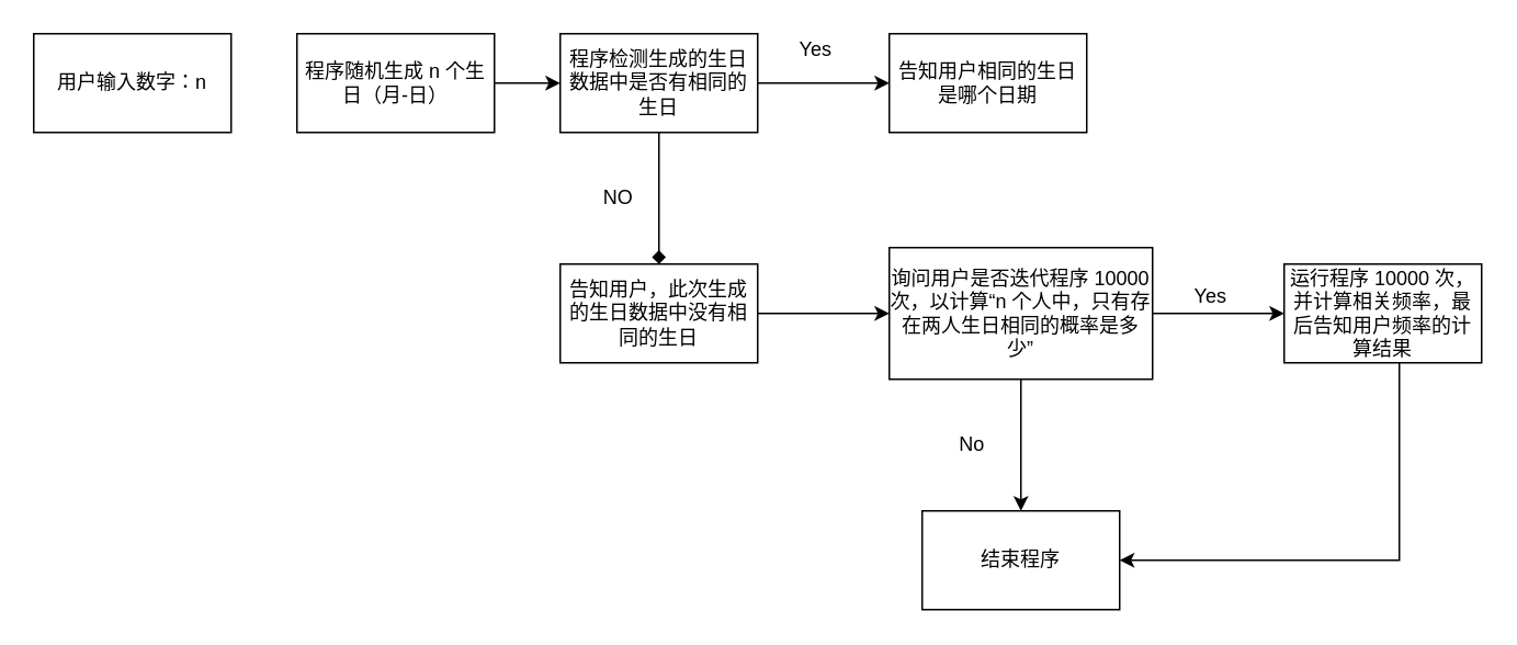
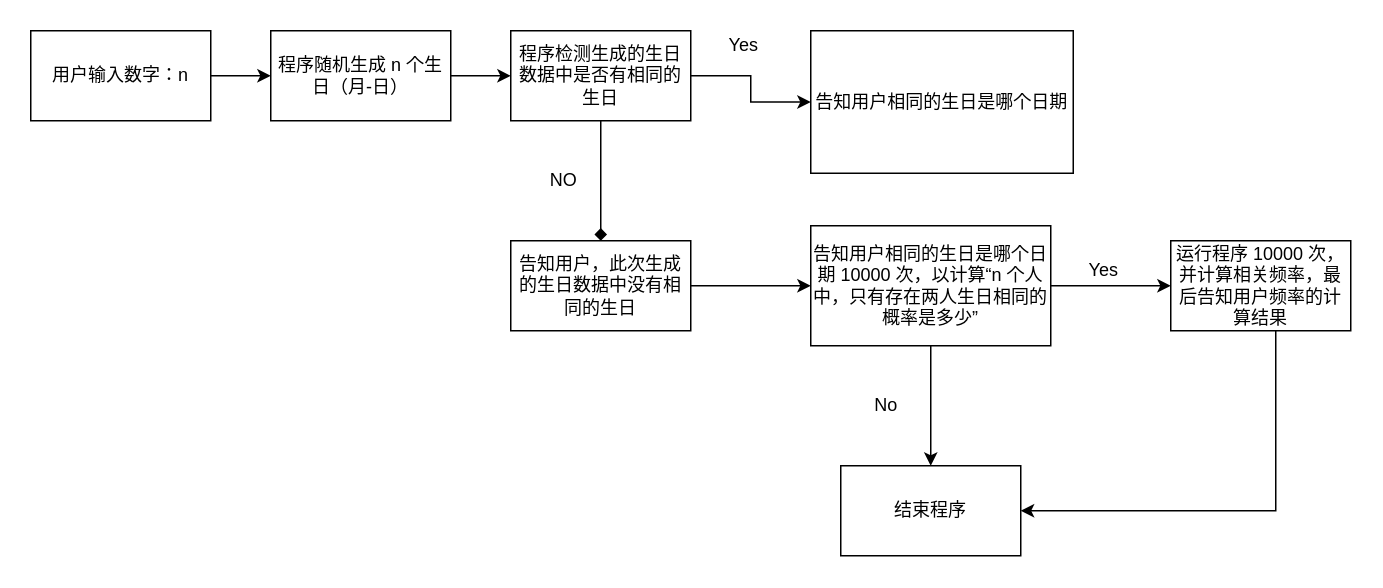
  <mxCell id="0" />
  <mxCell id="1" parent="0" />
+ <mxCell id="2" value="" style="edgeStyle=orthogonalEdgeStyle;rounded=0;orthogonalLoop=1;jettySize=auto;html=1;" edge="1" parent="1" source="3" target="5"><mxGeometry relative="1" as="geometry" /></mxCell>
  <mxCell id="3" value="用户输入数字：n" style="whiteSpace=wrap;html=1;" vertex="1" parent="1"><mxGeometry y="20" width="120" height="60" as="geometry" x="20" /></mxCell>
  <mxCell id="4" value="" style="edgeStyle=orthogonalEdgeStyle;rounded=0;orthogonalLoop=1;jettySize=auto;html=1;" edge="1" parent="1" source="5" target="8"><mxGeometry relative="1" as="geometry" /></mxCell>
  <mxCell id="5" value="程序随机生成 n 个生日（月-日）" style="whiteSpace=wrap;html=1;" vertex="1" parent="1"><mxGeometry x="180" y="20" width="120" height="60" as="geometry" /></mxCell>
  <mxCell id="6" value="" style="edgeStyle=orthogonalEdgeStyle;rounded=0;orthogonalLoop=1;jettySize=auto;html=1;endArrow=diamond;" edge="1" parent="1" source="8" target="10"><mxGeometry relative="1" as="geometry" /></mxCell>
  <mxCell id="7" value="" style="edgeStyle=orthogonalEdgeStyle;rounded=0;orthogonalLoop=1;jettySize=auto;html=1;" edge="1" parent="1" source="8" target="12"><mxGeometry relative="1" as="geometry" /></mxCell>
  <mxCell id="8" value="程序检测生成的生日数据中是否有相同的生日" style="whiteSpace=wrap;html=1;" vertex="1" parent="1"><mxGeometry x="340" y="20" width="120" height="60" as="geometry" /></mxCell>
  <mxCell id="9" value="" style="edgeStyle=orthogonalEdgeStyle;rounded=0;orthogonalLoop=1;jettySize=auto;html=1;" edge="1" parent="1" source="10" target="16"><mxGeometry relative="1" as="geometry" /></mxCell>
  <mxCell id="10" value="告知用户，此次生成的生日数据中没有相同的生日" style="whiteSpace=wrap;html=1;" vertex="1" parent="1"><mxGeometry x="340" y="160" width="120" height="60" as="geometry" /></mxCell>
  <mxCell id="11" value="NO" style="text;html=1;align=center;verticalAlign=middle;resizable=0;points=[];autosize=1;strokeColor=none;fillColor=none;" vertex="1" parent="1"><mxGeometry x="360" y="110" width="30" height="20" as="geometry" /></mxCell>
- <mxCell id="12" value="告知用户相同的生日是哪个日期" style="whiteSpace=wrap;html=1;" vertex="1" parent="1"><mxGeometry x="540" y="20" width="120" height="60" as="geometry" /></mxCell>
+ <mxCell id="12" value="告知用户相同的生日是哪个日期" style="whiteSpace=wrap;html=1;" vertex="1" parent="1"><mxGeometry x="540" y="20" width="175" height="95" as="geometry" /></mxCell>
  <mxCell id="13" value="Yes" style="text;html=1;align=center;verticalAlign=middle;resizable=0;points=[];autosize=1;strokeColor=none;fillColor=none;" vertex="1" parent="1"><mxGeometry x="480" y="20" width="30" height="20" as="geometry" /></mxCell>
  <mxCell id="14" value="" style="edgeStyle=orthogonalEdgeStyle;rounded=0;orthogonalLoop=1;jettySize=auto;html=1;" edge="1" parent="1" source="16" target="18"><mxGeometry relative="1" as="geometry" /></mxCell>
  <mxCell id="15" value="" style="edgeStyle=orthogonalEdgeStyle;rounded=0;orthogonalLoop=1;jettySize=auto;html=1;" edge="1" parent="1" source="16" target="20"><mxGeometry relative="1" as="geometry" /></mxCell>
- <mxCell id="16" value="询问用户是否迭代程序 10000 次，以计算“n 个人中，只有存在两人生日相同的概率是多少”" style="whiteSpace=wrap;html=1;" vertex="1" parent="1"><mxGeometry x="540" y="150" width="160" height="80" as="geometry" /></mxCell>
+ <mxCell id="16" value="告知用户相同的生日是哪个日期 10000 次，以计算“n 个人中，只有存在两人生日相同的概率是多少”" style="whiteSpace=wrap;html=1;" vertex="1" parent="1"><mxGeometry x="540" y="150" width="160" height="80" as="geometry" /></mxCell>
  <mxCell id="17" style="edgeStyle=orthogonalEdgeStyle;rounded=0;orthogonalLoop=1;jettySize=auto;html=1;entryX=1;entryY=0.5;entryDx=0;entryDy=0;" edge="1" parent="1" source="18" target="20"><mxGeometry relative="1" as="geometry"><Array as="points"><mxPoint x="850" y="340" /></Array></mxGeometry></mxCell>
  <mxCell id="18" value="运行程序 10000 次，并计算相关频率，最后告知用户频率的计算结果" style="whiteSpace=wrap;html=1;" vertex="1" parent="1"><mxGeometry x="780" y="160" width="120" height="60" as="geometry" /></mxCell>
  <mxCell id="19" value="Yes" style="text;html=1;align=center;verticalAlign=middle;resizable=0;points=[];autosize=1;strokeColor=none;fillColor=none;" vertex="1" parent="1"><mxGeometry x="720" y="170" width="30" height="20" as="geometry" /></mxCell>
  <mxCell id="20" value="结束程序" style="whiteSpace=wrap;html=1;" vertex="1" parent="1"><mxGeometry x="560" y="310" width="120" height="60" as="geometry" /></mxCell>
  <mxCell id="21" value="No" style="text;html=1;align=center;verticalAlign=middle;resizable=0;points=[];autosize=1;strokeColor=none;fillColor=none;" vertex="1" parent="1"><mxGeometry x="575" y="260" width="30" height="20" as="geometry" /></mxCell>
